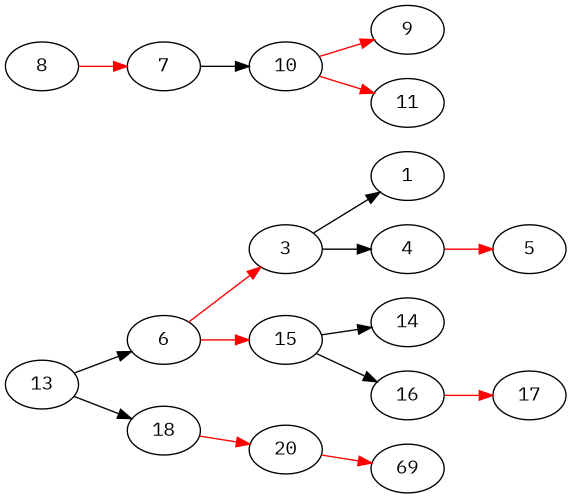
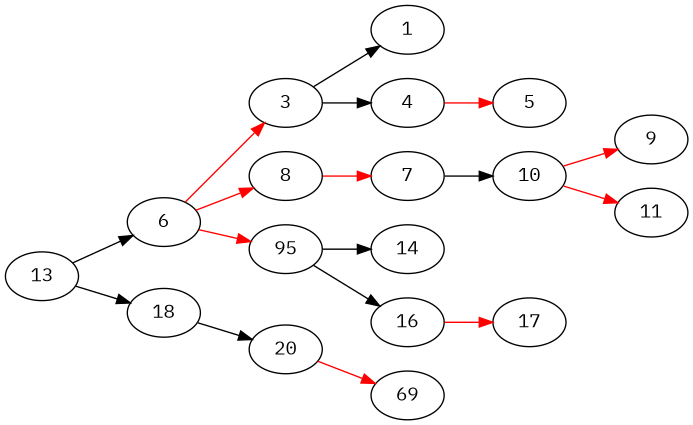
  digraph {
    fontname="IBM Plex Mono"
    rankdir=LR
    node [color=black fontname="IBM Plex Mono"]
    edge [color=red fontname="IBM Plex Mono"]
    n1 [label=13]
    n2 [label=6]
    n3 [label=18]
    n4 [label=3]
    n5 [label=8]
-   n6 [label=15]
+   n6 [label=95]
    n7 [label=20]
    n8 [label=1]
    n9 [label=4]
    n10 [label=7]
    n11 [label=5]
    n12 [label=10]
    n13 [label=9]
    n14 [label=11]
    n15 [label=14]
    n16 [label=16]
    n17 [label=69]
    n18 [label=17]
    n1 -> n2 [color=black]
    n1 -> n3 [color=black]
    n2 -> n4
+   n2 -> n5
    n2 -> n6
-   n3 -> n7
+   n3 -> n7 [color=black]
    n4 -> n8 [color=black]
    n4 -> n9 [color=black]
    n5 -> n10
    n6 -> n15 [color=black]
    n6 -> n16 [color=black]
    n7 -> n17
    n9 -> n11
    n10 -> n12 [color=black]
    n12 -> n13
    n12 -> n14
    n16 -> n18
  }
